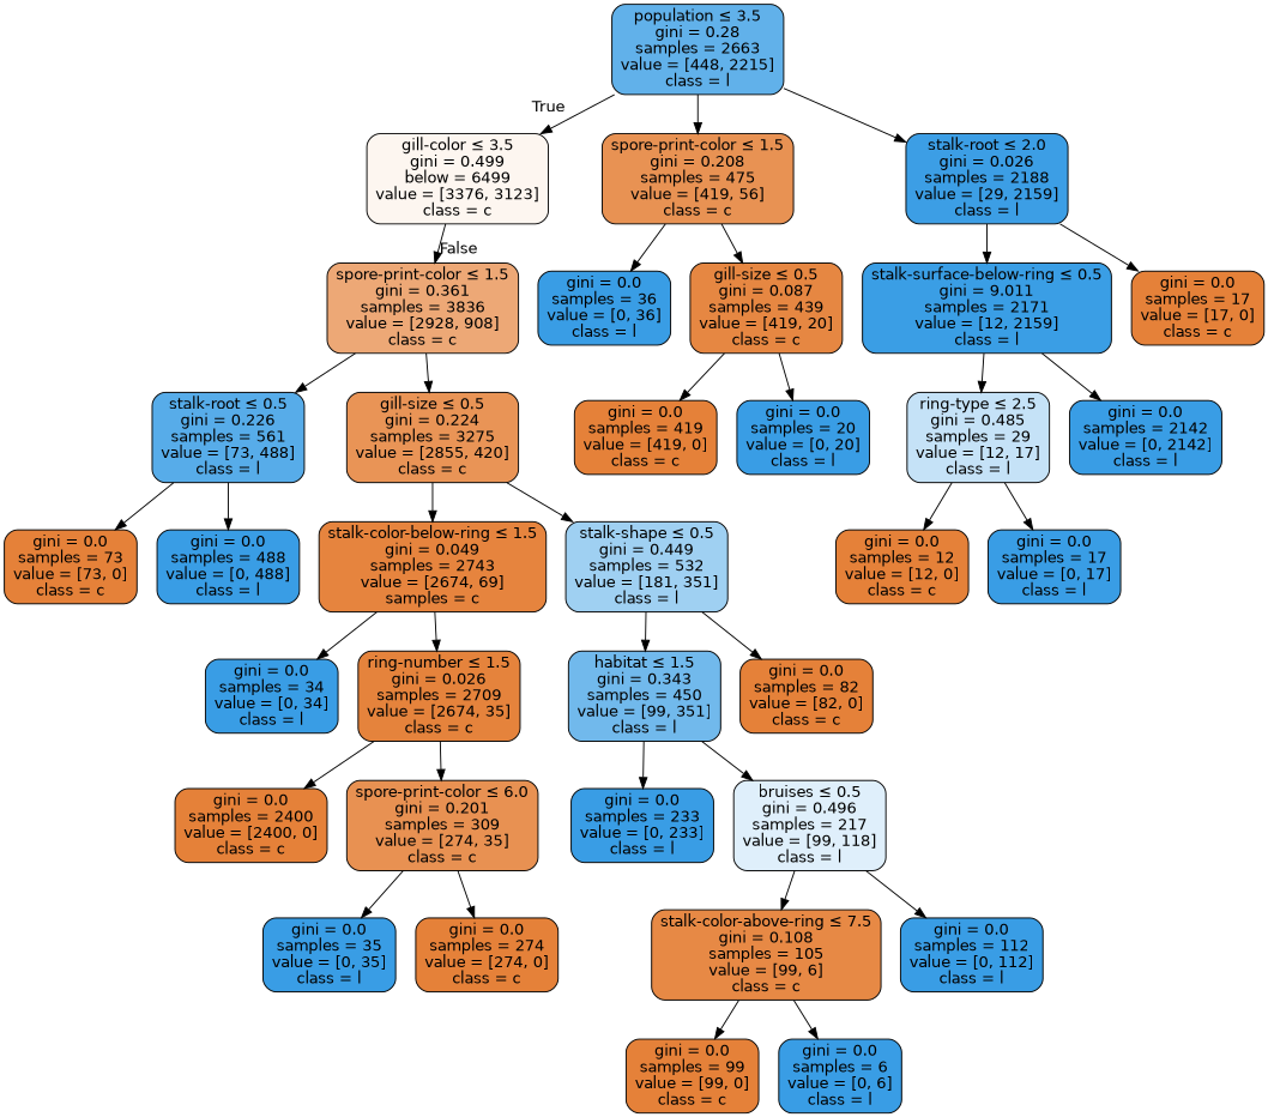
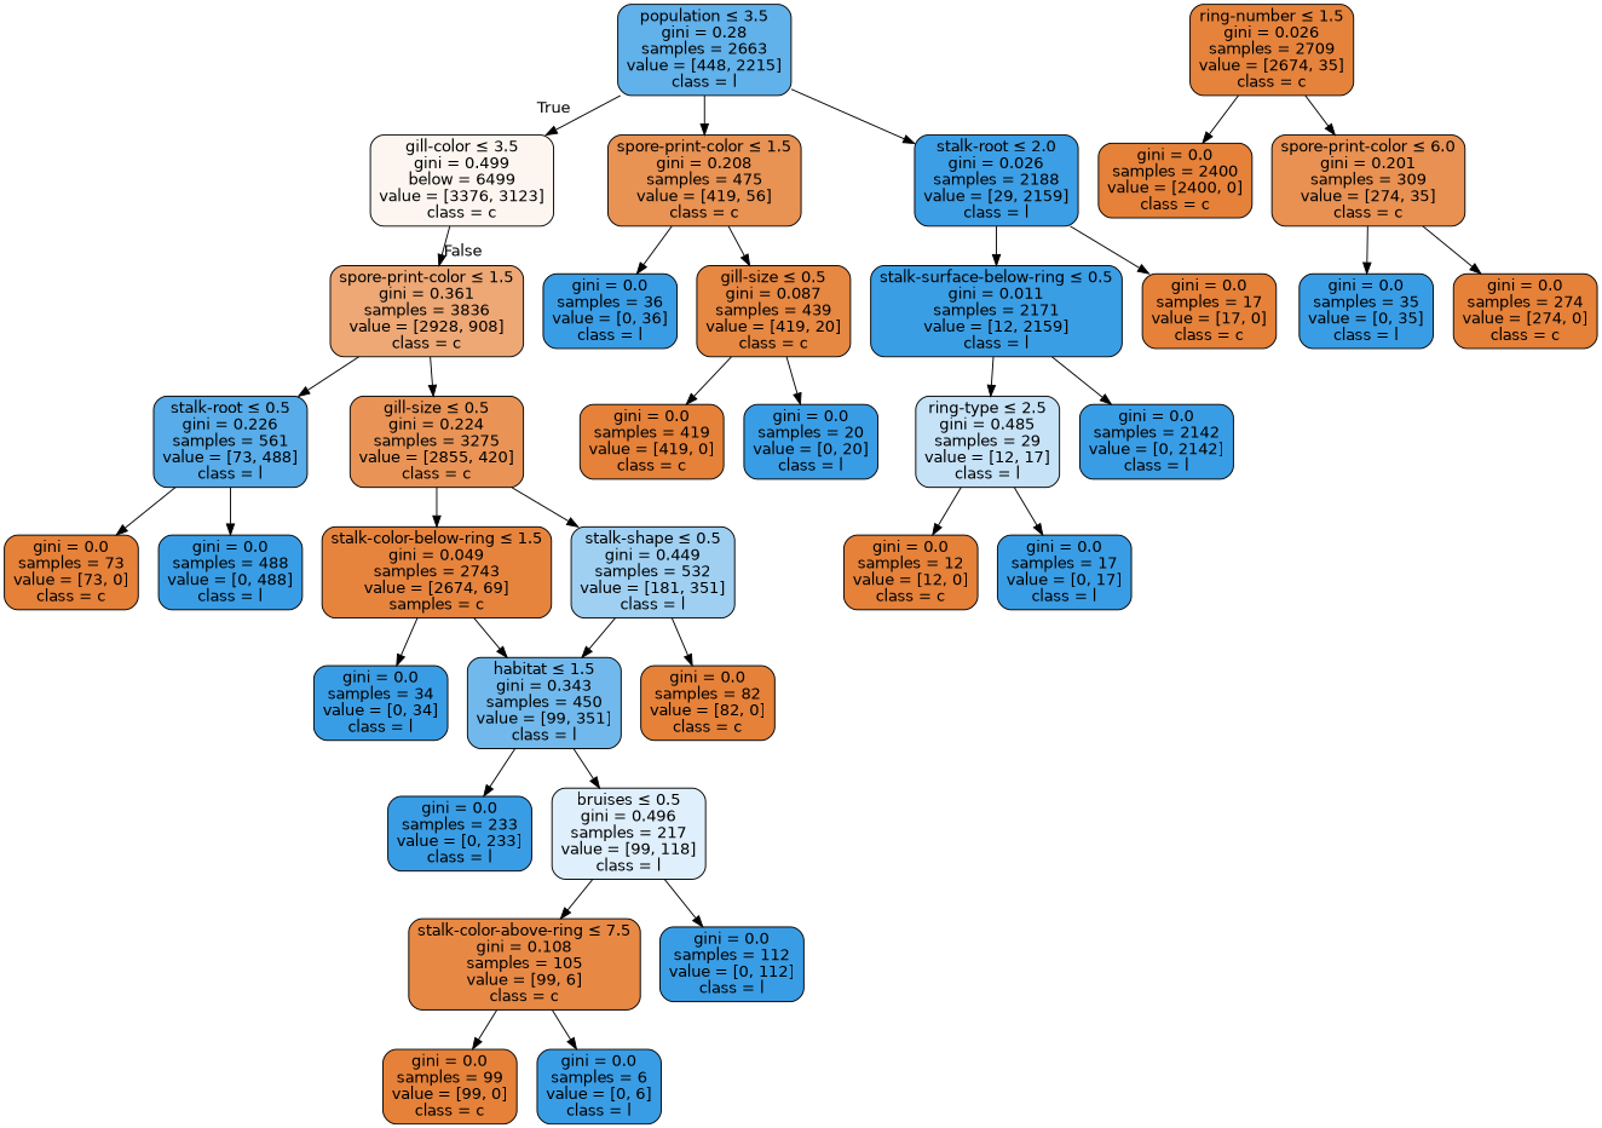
  digraph {
    node [color=black fillcolor="#399de5" fontname=helvetica shape=box style="filled, rounded"]
    edge [fontname=helvetica]
    n1 [fillcolor="#fdf6f0" label=<gill-color &le; 3.5<br/>gini = 0.499<br/>below = 6499<br/>value = [3376, 3123]<br/>class = c>]
    n2 [fillcolor="#eda876" label=<spore-print-color &le; 1.5<br/>gini = 0.361<br/>samples = 3836<br/>value = [2928, 908]<br/>class = c>]
    n3 [fillcolor="#61b1ea" label=<population &le; 3.5<br/>gini = 0.28<br/>samples = 2663<br/>value = [448, 2215]<br/>class = l>]
    n4 [fillcolor="#e89253" label=<spore-print-color &le; 1.5<br/>gini = 0.208<br/>samples = 475<br/>value = [419, 56]<br/>class = c>]
    n5 [fillcolor="#3c9ee5" label=<stalk-root &le; 2.0<br/>gini = 0.026<br/>samples = 2188<br/>value = [29, 2159]<br/>class = l>]
    n6 [fillcolor="#57ace9" label=<stalk-root &le; 0.5<br/>gini = 0.226<br/>samples = 561<br/>value = [73, 488]<br/>class = l>]
    n7 [fillcolor="#e99456" label=<gill-size &le; 0.5<br/>gini = 0.224<br/>samples = 3275<br/>value = [2855, 420]<br/>class = c>]
    n8 [label=<gini = 0.0<br/>samples = 36<br/>value = [0, 36]<br/>class = l>]
    n9 [fillcolor="#e68742" label=<gill-size &le; 0.5<br/>gini = 0.087<br/>samples = 439<br/>value = [419, 20]<br/>class = c>]
-   n10 [fillcolor="#3a9ee5" label=<stalk-surface-below-ring &le; 0.5<br/>gini = 9.011<br/>samples = 2171<br/>value = [12, 2159]<br/>class = l>]
+   n10 [fillcolor="#3a9ee5" label=<stalk-surface-below-ring &le; 0.5<br/>gini = 0.011<br/>samples = 2171<br/>value = [12, 2159]<br/>class = l>]
    n11 [fillcolor="#e58139" label=<gini = 0.0<br/>samples = 17<br/>value = [17, 0]<br/>class = c>]
    n12 [fillcolor="#e58139" label=<gini = 0.0<br/>samples = 419<br/>value = [419, 0]<br/>class = c>]
    n13 [label=<gini = 0.0<br/>samples = 20<br/>value = [0, 20]<br/>class = l>]
    n14 [fillcolor="#c5e2f7" label=<ring-type &le; 2.5<br/>gini = 0.485<br/>samples = 29<br/>value = [12, 17]<br/>class = l>]
    n15 [label=<gini = 0.0<br/>samples = 2142<br/>value = [0, 2142]<br/>class = l>]
    n16 [fillcolor="#e58139" label=<gini = 0.0<br/>samples = 12<br/>value = [12, 0]<br/>class = c>]
    n17 [label=<gini = 0.0<br/>samples = 17<br/>value = [0, 17]<br/>class = l>]
    n18 [fillcolor="#e58139" label=<gini = 0.0<br/>samples = 73<br/>value = [73, 0]<br/>class = c>]
    n19 [label=<gini = 0.0<br/>samples = 488<br/>value = [0, 488]<br/>class = l>]
    n20 [fillcolor="#e6843e" label=<stalk-color-below-ring &le; 1.5<br/>gini = 0.049<br/>samples = 2743<br/>value = [2674, 69]<br/>samples = c>]
    n21 [fillcolor="#9fd0f2" label=<stalk-shape &le; 0.5<br/>gini = 0.449<br/>samples = 532<br/>value = [181, 351]<br/>class = l>]
    n22 [label=<gini = 0.0<br/>samples = 34<br/>value = [0, 34]<br/>class = l>]
    n23 [fillcolor="#e5833c" label=<ring-number &le; 1.5<br/>gini = 0.026<br/>samples = 2709<br/>value = [2674, 35]<br/>class = c>]
    n24 [fillcolor="#71b9ec" label=<habitat &le; 1.5<br/>gini = 0.343<br/>samples = 450<br/>value = [99, 351]<br/>class = l>]
    n25 [fillcolor="#e58139" label=<gini = 0.0<br/>samples = 82<br/>value = [82, 0]<br/>class = c>]
    n26 [fillcolor="#e58139" label=<gini = 0.0<br/>samples = 2400<br/>value = [2400, 0]<br/>class = c>]
    n27 [fillcolor="#e89152" label=<spore-print-color &le; 6.0<br/>gini = 0.201<br/>samples = 309<br/>value = [274, 35]<br/>class = c>]
    n28 [label=<gini = 0.0<br/>samples = 35<br/>value = [0, 35]<br/>class = l>]
    n29 [fillcolor="#e58139" label=<gini = 0.0<br/>samples = 274<br/>value = [274, 0]<br/>class = c>]
    n30 [label=<gini = 0.0<br/>samples = 233<br/>value = [0, 233]<br/>class = l>]
    n31 [fillcolor="#dfeffb" label=<bruises &le; 0.5<br/>gini = 0.496<br/>samples = 217<br/>value = [99, 118]<br/>class = l>]
    n32 [fillcolor="#e78945" label=<stalk-color-above-ring &le; 7.5<br/>gini = 0.108<br/>samples = 105<br/>value = [99, 6]<br/>class = c>]
    n33 [label=<gini = 0.0<br/>samples = 112<br/>value = [0, 112]<br/>class = l>]
    n34 [fillcolor="#e58139" label=<gini = 0.0<br/>samples = 99<br/>value = [99, 0]<br/>class = c>]
    n35 [label=<gini = 0.0<br/>samples = 6<br/>value = [0, 6]<br/>class = l>]
    n1 -> n2 [headlabel=False labelangle=-45 labeldistance=2.5]
    n2 -> n6
    n2 -> n7
    n3 -> n1 [headlabel=True labelangle=45 labeldistance=2.5]
    n3 -> n4
    n3 -> n5
    n4 -> n8
    n4 -> n9
    n5 -> n10
    n5 -> n11
    n6 -> n18
    n6 -> n19
    n7 -> n20
    n7 -> n21
    n9 -> n12
    n9 -> n13
    n10 -> n14
    n10 -> n15
    n14 -> n16
    n14 -> n17
    n20 -> n22
-   n20 -> n23
+   n20 -> n24
    n21 -> n24
    n21 -> n25
    n23 -> n26
    n23 -> n27
    n24 -> n30
    n24 -> n31
    n27 -> n28
    n27 -> n29
    n31 -> n32
    n31 -> n33
    n32 -> n34
    n32 -> n35
  }
